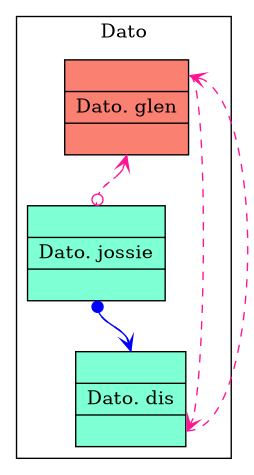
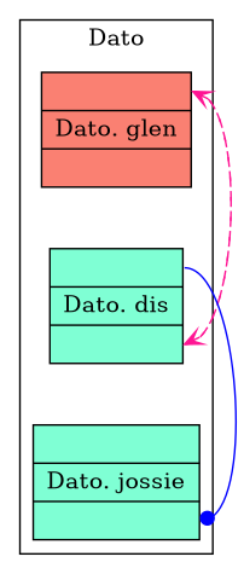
  digraph {
    node [color=black fillcolor=aquamarine shape=record style=filled]
    edge [arrowhead=vee color=deeppink headport=e style=dashed tailport=p]
    n1 [fillcolor=salmon label="{ <e> | Dato. glen| <p> }"]
    n2 [label="{ <e> | Dato. jossie| <p> }"]
    n3 [label="{ <e> | Dato. dis| <p> }"]
    subgraph cluster_1 {
      label=Dato
      n1
      n2
      n3
    }
-   n1 -> n2 [arrowhead=odot]
    n1 -> n3 [headport=p tailport=e]
-   n2 -> n1 [headport=p style=dotted tailport=e]
-   n2 -> n3 [color=blue]
    n3 -> n1
    n3 -> n2 [arrowhead=dot color=blue headport=p style=solid tailport=e]
  }
